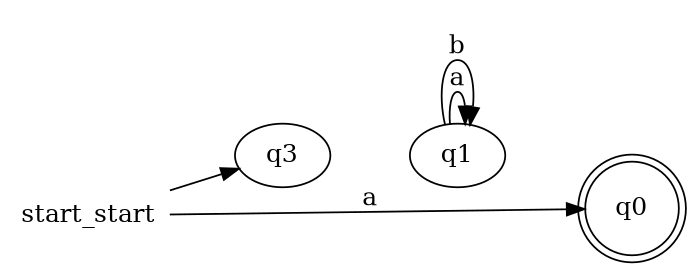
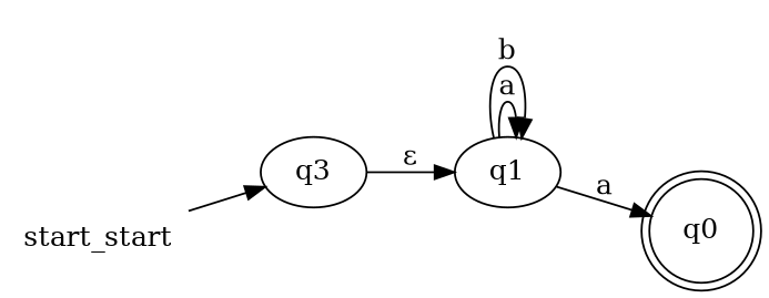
  digraph {
    rankdir=LR
    n1 [label=start_start shape=none]
    q3
    q1
    n4 [label=q0 shape=doublecircle]
    n1 -> q3
+   q3 -> q1 [label="ε"]
    q1 -> q1 [label=a]
    q1 -> q1 [label=b]
-   n1 -> n4 [label=a]
+   q1 -> n4 [label=a]
  }
